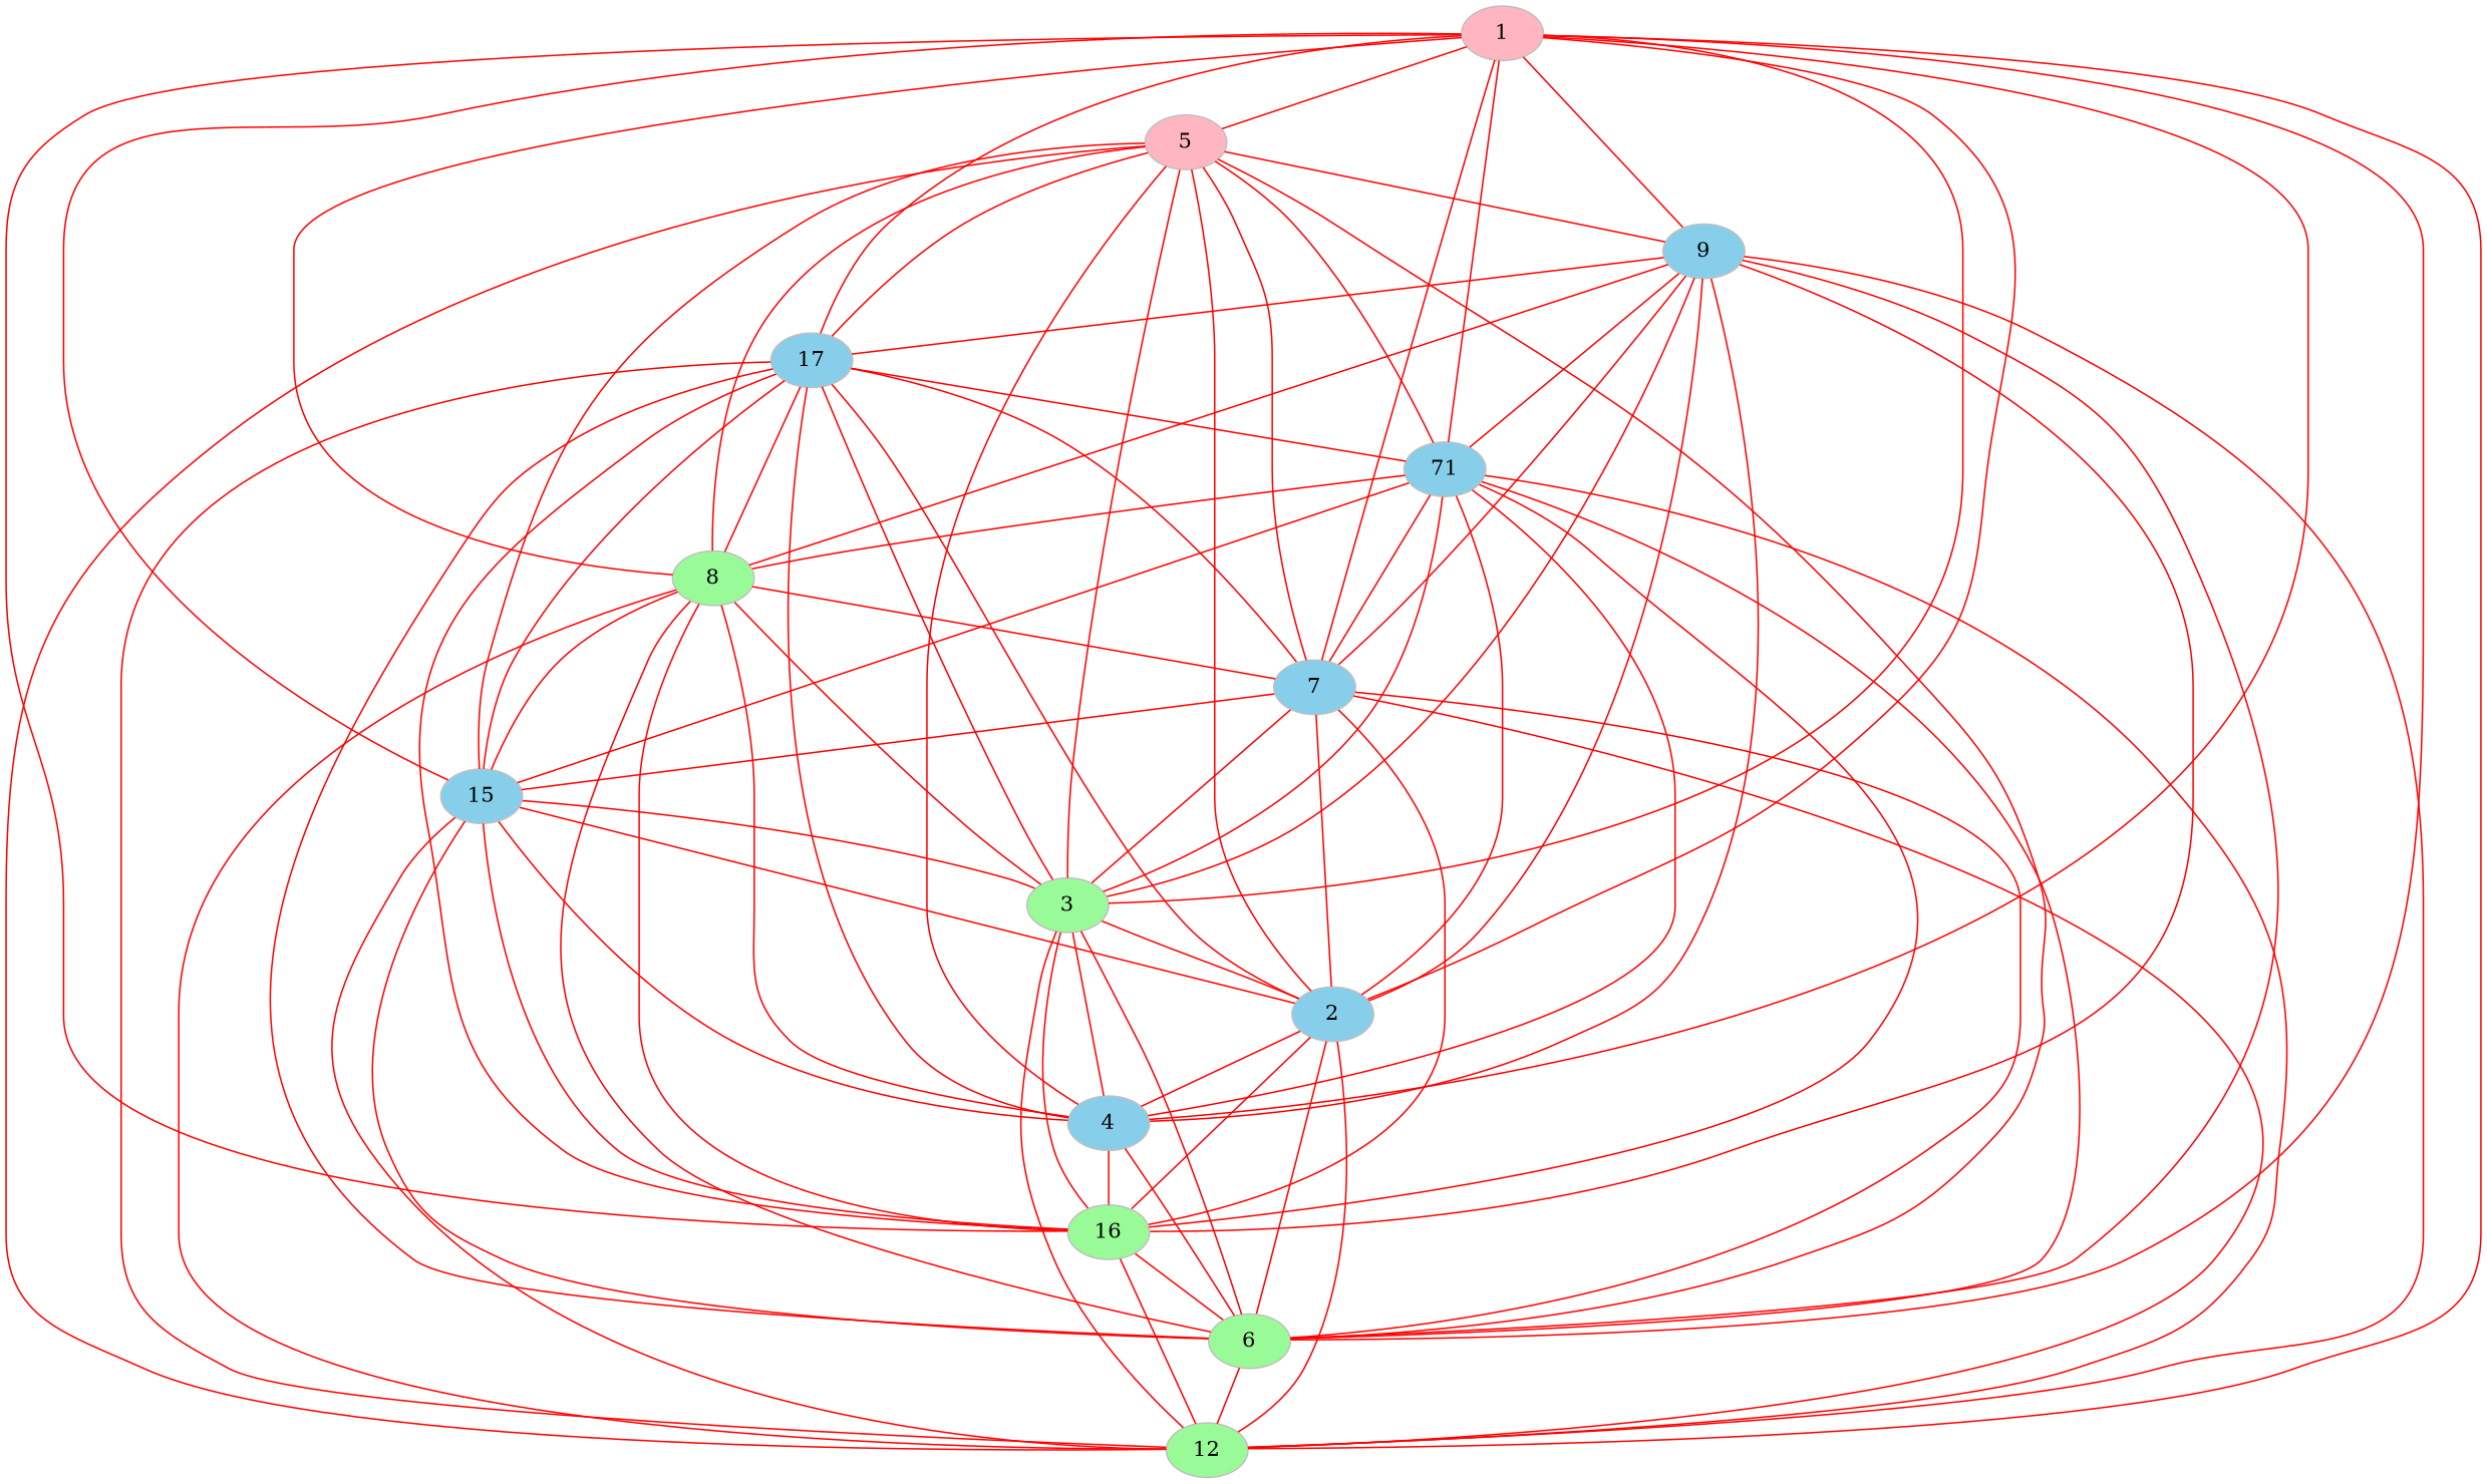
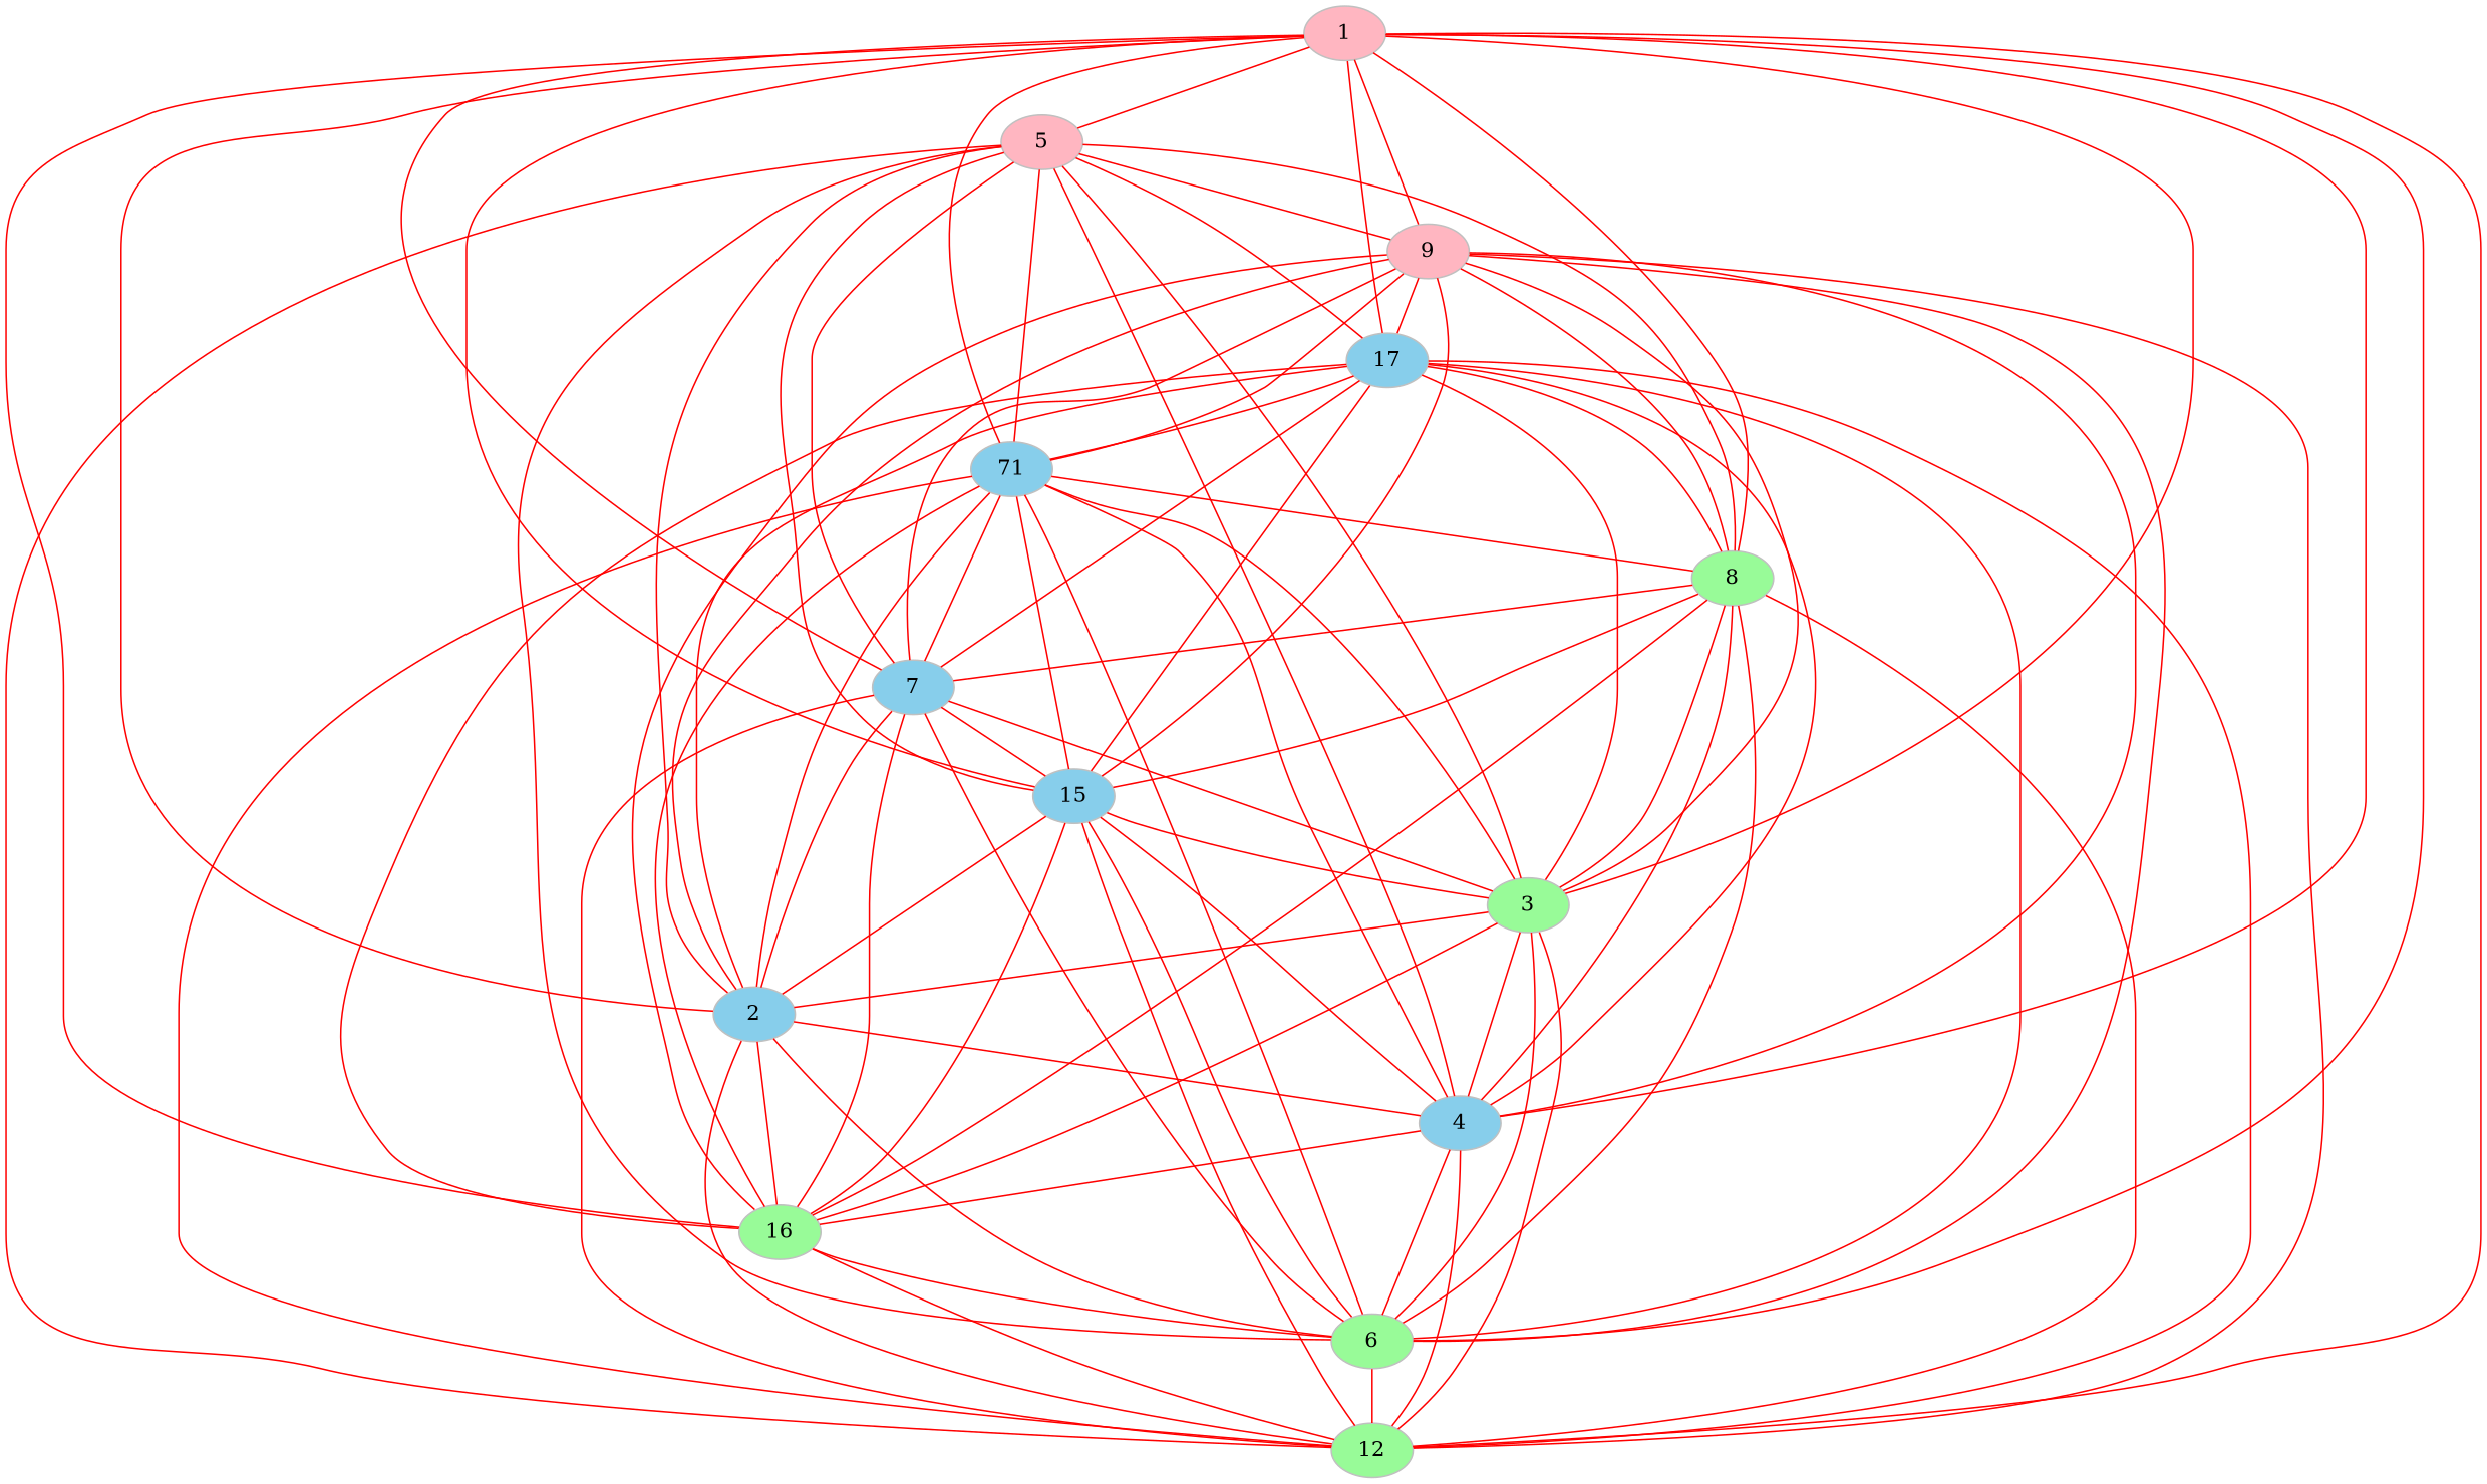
  graph {
    node [color=gray fillcolor=skyblue style=filled]
    edge [color=red]
    n1 [fillcolor=lightpink label=1]
    n2 [fillcolor=lightpink label=5]
    n3 [fillcolor=palegreen label=16]
-   n4 [label=9]
+   n4 [fillcolor=lightpink label=9]
    n5 [label=17]
    n6 [fillcolor=palegreen label=6]
    n7 [label=7]
    n8 [label=4]
    n9 [fillcolor=palegreen label=3]
    n10 [label=2]
    n11 [fillcolor=palegreen label=12]
    n12 [fillcolor=palegreen label=8]
    n13 [label=15]
    n14 [label=71]
    n1 -- n2
    n1 -- n3
    n1 -- n4
    n1 -- n5
    n2 -- n4
    n2 -- n6
    n2 -- n7
    n2 -- n8
    n3 -- n4
    n3 -- n5
    n3 -- n6
    n3 -- n7
    n3 -- n9
    n3 -- n10
    n3 -- n11
    n4 -- n5
    n4 -- n8
    n4 -- n10
    n4 -- n12
+   n4 -- n13
    n5 -- n2
    n5 -- n7
    n5 -- n8
    n5 -- n10
    n5 -- n11
    n5 -- n14
    n6 -- n1
    n6 -- n4
    n6 -- n5
    n6 -- n10
    n6 -- n11
    n6 -- n12
    n6 -- n13
    n7 -- n1
    n7 -- n4
    n7 -- n6
    n7 -- n10
    n7 -- n13
    n8 -- n1
    n8 -- n3
    n8 -- n6
+   n8 -- n11
    n8 -- n12
    n8 -- n13
    n9 -- n1
    n9 -- n2
    n9 -- n4
    n9 -- n5
    n9 -- n6
    n9 -- n7
    n9 -- n8
    n9 -- n10
    n9 -- n12
    n10 -- n1
    n10 -- n2
    n10 -- n8
    n10 -- n13
    n11 -- n1
    n11 -- n2
    n11 -- n4
    n11 -- n7
    n11 -- n9
    n11 -- n10
    n11 -- n12
    n11 -- n13
    n12 -- n1
    n12 -- n2
    n12 -- n3
    n12 -- n5
    n12 -- n7
    n13 -- n1
    n13 -- n2
    n13 -- n3
    n13 -- n5
    n13 -- n9
    n13 -- n12
    n13 -- n14
    n14 -- n1
    n14 -- n2
    n14 -- n3
    n14 -- n4
    n14 -- n6
    n14 -- n7
    n14 -- n8
    n14 -- n9
    n14 -- n10
    n14 -- n11
    n14 -- n12
  }
